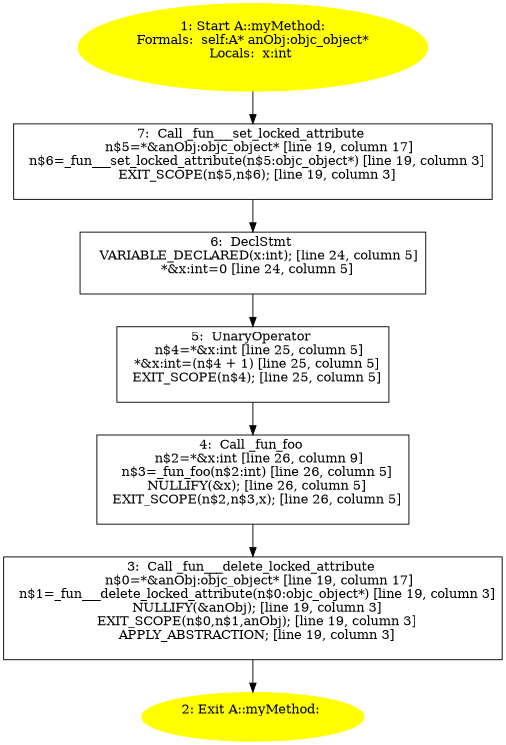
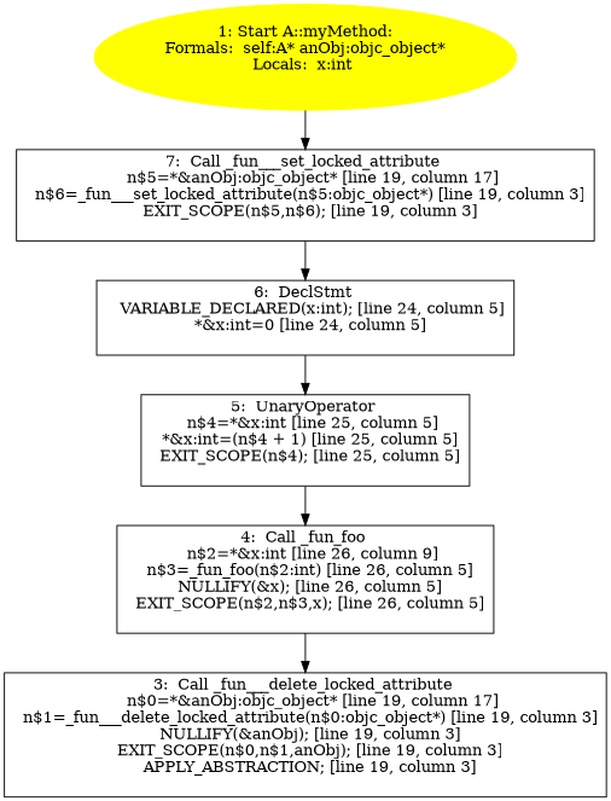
  digraph {
    node [shape=box]
    n1 [color=yellow label="1: Start A::myMethod:\nFormals:  self:A* anObj:objc_object*\nLocals:  x:int \n  " style=filled shape=""]
    n2 [label="7:  Call _fun___set_locked_attribute \n   n$5=*&anObj:objc_object* [line 19, column 17]\n  n$6=_fun___set_locked_attribute(n$5:objc_object*) [line 19, column 3]\n  EXIT_SCOPE(n$5,n$6); [line 19, column 3]\n "]
    n3 [label="6:  DeclStmt \n   VARIABLE_DECLARED(x:int); [line 24, column 5]\n  *&x:int=0 [line 24, column 5]\n "]
-   n4 [color=yellow label="2: Exit A::myMethod: \n  " style=filled shape=""]
    n5 [label="3:  Call _fun___delete_locked_attribute \n   n$0=*&anObj:objc_object* [line 19, column 17]\n  n$1=_fun___delete_locked_attribute(n$0:objc_object*) [line 19, column 3]\n  NULLIFY(&anObj); [line 19, column 3]\n  EXIT_SCOPE(n$0,n$1,anObj); [line 19, column 3]\n  APPLY_ABSTRACTION; [line 19, column 3]\n "]
    n6 [label="4:  Call _fun_foo \n   n$2=*&x:int [line 26, column 9]\n  n$3=_fun_foo(n$2:int) [line 26, column 5]\n  NULLIFY(&x); [line 26, column 5]\n  EXIT_SCOPE(n$2,n$3,x); [line 26, column 5]\n "]
    n7 [label="5:  UnaryOperator \n   n$4=*&x:int [line 25, column 5]\n  *&x:int=(n$4 + 1) [line 25, column 5]\n  EXIT_SCOPE(n$4); [line 25, column 5]\n "]
    n1 -> n2
    n2 -> n3
    n3 -> n7
-   n5 -> n4
    n6 -> n5
    n7 -> n6
  }
